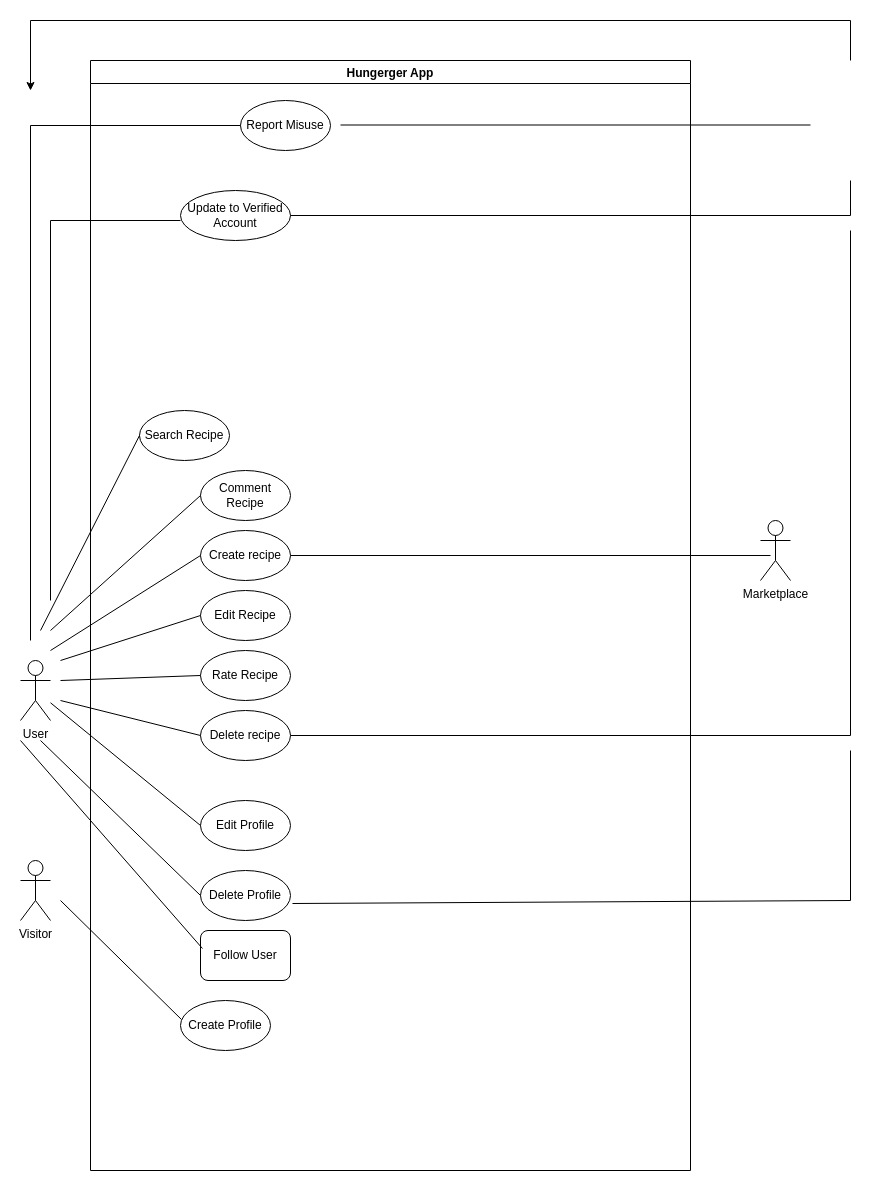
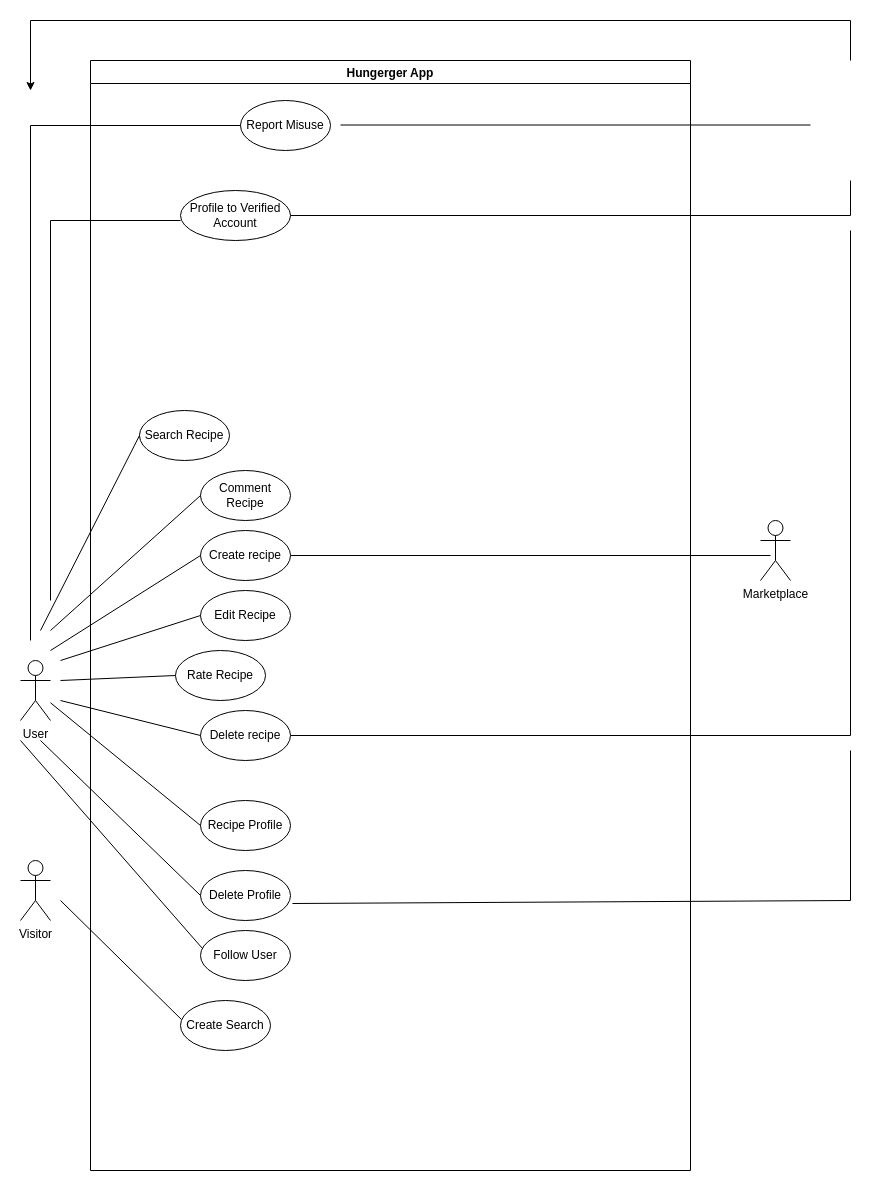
  <mxCell id="0" />
  <mxCell id="1" parent="0" />
  <mxCell id="2" value="User" style="shape=umlActor;verticalLabelPosition=bottom;verticalAlign=top;html=1;" parent="1" vertex="1"><mxGeometry x="20" y="660" width="30" height="60" as="geometry" /></mxCell>
  <mxCell id="3" value="Visitor" style="shape=umlActor;verticalLabelPosition=bottom;verticalAlign=top;html=1;" parent="1" vertex="1"><mxGeometry x="20" y="860" width="30" height="60" as="geometry" /></mxCell>
  <mxCell id="4" value="Hungerger App" style="swimlane;fillColor=#FFFFFF;" parent="1" vertex="1"><mxGeometry x="90" y="60" width="600" height="1110" as="geometry" /></mxCell>
- <mxCell id="5" value="Create Profile" style="ellipse;whiteSpace=wrap;html=1;" parent="4" vertex="1"><mxGeometry x="90" y="940" width="90" height="50" as="geometry" /></mxCell>
+ <mxCell id="5" value="Create Search" style="ellipse;whiteSpace=wrap;html=1;" parent="4" vertex="1"><mxGeometry x="90" y="940" width="90" height="50" as="geometry" /></mxCell>
  <mxCell id="6" value="Create recipe" style="ellipse;whiteSpace=wrap;html=1;" parent="4" vertex="1"><mxGeometry x="110" y="470" width="90" height="50" as="geometry" /></mxCell>
  <mxCell id="7" value="Delete recipe" style="ellipse;whiteSpace=wrap;html=1;" parent="4" vertex="1"><mxGeometry x="110" y="650" width="90" height="50" as="geometry" /></mxCell>
  <mxCell id="8" value="Edit Recipe" style="ellipse;whiteSpace=wrap;html=1;" parent="4" vertex="1"><mxGeometry x="110" y="530" width="90" height="50" as="geometry" /></mxCell>
  <mxCell id="9" value="Comment Recipe" style="ellipse;whiteSpace=wrap;html=1;" parent="4" vertex="1"><mxGeometry x="110" y="410" width="90" height="50" as="geometry" /></mxCell>
  <mxCell id="10" value="Search Recipe" style="ellipse;whiteSpace=wrap;html=1;" parent="4" vertex="1"><mxGeometry x="49" y="350" width="90" height="50" as="geometry" /></mxCell>
- <mxCell id="11" value="Rate Recipe" style="ellipse;whiteSpace=wrap;html=1;" parent="4" vertex="1"><mxGeometry x="110" y="590" width="90" height="50" as="geometry" /></mxCell>
+ <mxCell id="11" value="Rate Recipe" style="ellipse;whiteSpace=wrap;html=1;" parent="4" vertex="1"><mxGeometry x="85" y="590" width="90" height="50" as="geometry" /></mxCell>
  <mxCell id="12" value="Report Misuse" style="ellipse;whiteSpace=wrap;html=1;" parent="4" vertex="1"><mxGeometry x="150" y="40" width="90" height="50" as="geometry" /></mxCell>
  <mxCell id="13" value="" style="endArrow=none;html=1;rounded=0;" parent="4" edge="1"><mxGeometry width="50" height="50" relative="1" as="geometry"><mxPoint x="250" y="64.5" as="sourcePoint" /><mxPoint x="720" y="64.5" as="targetPoint" /></mxGeometry></mxCell>
- <mxCell id="14" value="Update to Verified Account" style="ellipse;whiteSpace=wrap;html=1;" parent="4" vertex="1"><mxGeometry x="90" y="130" width="110" height="50" as="geometry" /></mxCell>
- <mxCell id="15" value="Follow User" style="whiteSpace=wrap;html=1;rounded=1;" parent="4" vertex="1"><mxGeometry x="110" y="870" width="90" height="50" as="geometry" /></mxCell>
- <mxCell id="16" value="Edit Profile" style="ellipse;whiteSpace=wrap;html=1;" parent="4" vertex="1"><mxGeometry x="110" y="740" width="90" height="50" as="geometry" /></mxCell>
+ <mxCell id="14" value="Profile to Verified Account" style="ellipse;whiteSpace=wrap;html=1;" parent="4" vertex="1"><mxGeometry x="90" y="130" width="110" height="50" as="geometry" /></mxCell>
+ <mxCell id="15" value="Follow User" style="ellipse;whiteSpace=wrap;html=1;" parent="4" vertex="1"><mxGeometry x="110" y="870" width="90" height="50" as="geometry" /></mxCell>
+ <mxCell id="16" value="Recipe Profile" style="ellipse;whiteSpace=wrap;html=1;" parent="4" vertex="1"><mxGeometry x="110" y="740" width="90" height="50" as="geometry" /></mxCell>
  <mxCell id="17" value="Delete Profile" style="ellipse;whiteSpace=wrap;html=1;" parent="4" vertex="1"><mxGeometry x="110" y="810" width="90" height="50" as="geometry" /></mxCell>
  <mxCell id="18" value="" style="endArrow=none;html=1;rounded=0;entryX=0.011;entryY=0.38;entryDx=0;entryDy=0;entryPerimeter=0;" parent="1" target="5" edge="1"><mxGeometry width="50" height="50" relative="1" as="geometry"><mxPoint x="60" y="900" as="sourcePoint" /><mxPoint x="170" y="1010" as="targetPoint" /></mxGeometry></mxCell>
  <mxCell id="19" value="Marketplace" style="shape=umlActor;verticalLabelPosition=bottom;verticalAlign=top;html=1;outlineConnect=0;" parent="1" vertex="1"><mxGeometry x="760" y="520" width="30" height="60" as="geometry" /></mxCell>
  <mxCell id="20" value="" style="endArrow=none;html=1;rounded=0;entryX=0;entryY=0.5;entryDx=0;entryDy=0;" parent="1" target="12" edge="1"><mxGeometry width="50" height="50" relative="1" as="geometry"><mxPoint x="30" y="640" as="sourcePoint" /><mxPoint x="780" y="410" as="targetPoint" /><Array as="points"><mxPoint x="30" y="125" /></Array></mxGeometry></mxCell>
  <mxCell id="21" value="" style="endArrow=none;html=1;rounded=0;exitX=1;exitY=0.5;exitDx=0;exitDy=0;" parent="1" source="6" edge="1"><mxGeometry width="50" height="50" relative="1" as="geometry"><mxPoint x="300" y="560" as="sourcePoint" /><mxPoint x="770" y="555" as="targetPoint" /></mxGeometry></mxCell>
  <mxCell id="22" value="" style="endArrow=none;html=1;rounded=0;exitX=1;exitY=0.5;exitDx=0;exitDy=0;" parent="1" source="14" edge="1"><mxGeometry width="50" height="50" relative="1" as="geometry"><mxPoint x="490" y="460" as="sourcePoint" /><mxPoint x="850" y="180" as="targetPoint" /><Array as="points"><mxPoint x="850" y="215" /></Array></mxGeometry></mxCell>
  <mxCell id="23" value="" style="endArrow=none;html=1;rounded=0;" parent="1" edge="1"><mxGeometry width="50" height="50" relative="1" as="geometry"><mxPoint x="50" y="600" as="sourcePoint" /><mxPoint x="180" y="220" as="targetPoint" /><Array as="points"><mxPoint x="50" y="220" /></Array></mxGeometry></mxCell>
  <mxCell id="24" value="" style="endArrow=none;html=1;rounded=0;entryX=0;entryY=0.5;entryDx=0;entryDy=0;" parent="1" target="10" edge="1"><mxGeometry width="50" height="50" relative="1" as="geometry"><mxPoint x="40" y="630" as="sourcePoint" /><mxPoint x="490" y="520" as="targetPoint" /><Array as="points" /></mxGeometry></mxCell>
  <mxCell id="25" value="" style="endArrow=none;html=1;rounded=0;entryX=0;entryY=0.5;entryDx=0;entryDy=0;" parent="1" target="9" edge="1"><mxGeometry width="50" height="50" relative="1" as="geometry"><mxPoint x="50" y="630" as="sourcePoint" /><mxPoint x="490" y="710" as="targetPoint" /></mxGeometry></mxCell>
  <mxCell id="26" value="" style="endArrow=none;html=1;rounded=0;entryX=0;entryY=0.5;entryDx=0;entryDy=0;" parent="1" target="6" edge="1"><mxGeometry width="50" height="50" relative="1" as="geometry"><mxPoint x="50" y="650" as="sourcePoint" /><mxPoint x="490" y="710" as="targetPoint" /></mxGeometry></mxCell>
  <mxCell id="27" value="" style="endArrow=none;html=1;rounded=0;entryX=0;entryY=0.5;entryDx=0;entryDy=0;" parent="1" target="8" edge="1"><mxGeometry width="50" height="50" relative="1" as="geometry"><mxPoint x="60" y="660" as="sourcePoint" /><mxPoint x="490" y="710" as="targetPoint" /></mxGeometry></mxCell>
  <mxCell id="28" value="" style="endArrow=none;html=1;rounded=0;entryX=0;entryY=0.5;entryDx=0;entryDy=0;" parent="1" target="11" edge="1"><mxGeometry width="50" height="50" relative="1" as="geometry"><mxPoint x="60" y="680" as="sourcePoint" /><mxPoint x="490" y="710" as="targetPoint" /></mxGeometry></mxCell>
  <mxCell id="29" value="" style="endArrow=none;html=1;rounded=0;exitX=0;exitY=0.5;exitDx=0;exitDy=0;" parent="1" source="7" edge="1"><mxGeometry width="50" height="50" relative="1" as="geometry"><mxPoint x="440" y="760" as="sourcePoint" /><mxPoint x="60" y="700" as="targetPoint" /></mxGeometry></mxCell>
  <mxCell id="30" value="" style="endArrow=none;html=1;rounded=0;entryX=0;entryY=0.5;entryDx=0;entryDy=0;" parent="1" source="2" target="16" edge="1"><mxGeometry width="50" height="50" relative="1" as="geometry"><mxPoint x="90" y="730" as="sourcePoint" /><mxPoint x="490" y="910" as="targetPoint" /></mxGeometry></mxCell>
  <mxCell id="31" value="" style="endArrow=none;html=1;rounded=0;exitX=1;exitY=0.5;exitDx=0;exitDy=0;" parent="1" source="7" edge="1"><mxGeometry width="50" height="50" relative="1" as="geometry"><mxPoint x="440" y="560" as="sourcePoint" /><mxPoint x="850" y="230" as="targetPoint" /><Array as="points"><mxPoint x="850" y="735" /></Array></mxGeometry></mxCell>
  <mxCell id="32" value="" style="endArrow=none;html=1;rounded=0;exitX=1.022;exitY=0.66;exitDx=0;exitDy=0;exitPerimeter=0;" parent="1" source="17" edge="1"><mxGeometry width="50" height="50" relative="1" as="geometry"><mxPoint x="440" y="860" as="sourcePoint" /><mxPoint x="850" y="750" as="targetPoint" /><Array as="points"><mxPoint x="850" y="900" /></Array></mxGeometry></mxCell>
  <mxCell id="33" value="" style="endArrow=none;html=1;rounded=0;entryX=0;entryY=0.5;entryDx=0;entryDy=0;" parent="1" target="17" edge="1"><mxGeometry width="50" height="50" relative="1" as="geometry"><mxPoint x="40" y="740" as="sourcePoint" /><mxPoint x="190" y="965" as="targetPoint" /></mxGeometry></mxCell>
  <mxCell id="34" value="" style="endArrow=none;html=1;rounded=0;entryX=0.022;entryY=0.36;entryDx=0;entryDy=0;entryPerimeter=0;" parent="1" target="15" edge="1"><mxGeometry width="50" height="50" relative="1" as="geometry"><mxPoint x="20" y="740" as="sourcePoint" /><mxPoint x="190" y="1025" as="targetPoint" /></mxGeometry></mxCell>
  <mxCell id="35" value="" style="endArrow=classic;html=1;rounded=0;" parent="1" edge="1"><mxGeometry width="50" height="50" relative="1" as="geometry"><mxPoint x="850" y="60" as="sourcePoint" /><mxPoint x="30" y="90" as="targetPoint" /><Array as="points"><mxPoint x="850" y="20" /><mxPoint x="30" y="20" /></Array></mxGeometry></mxCell>
